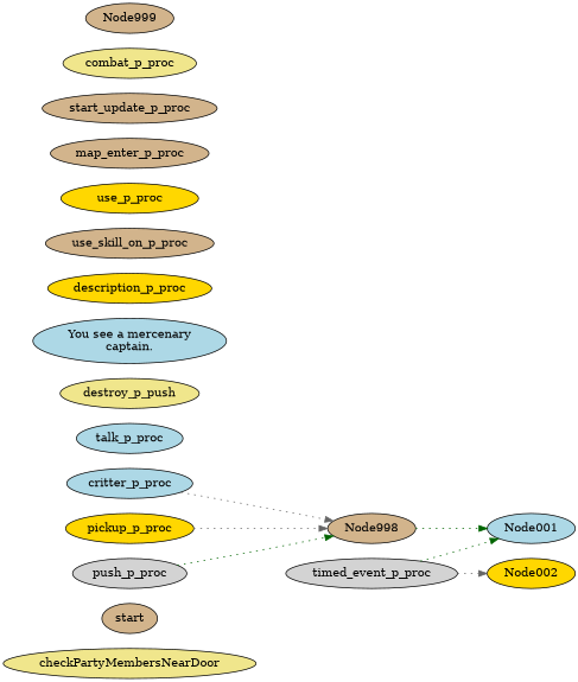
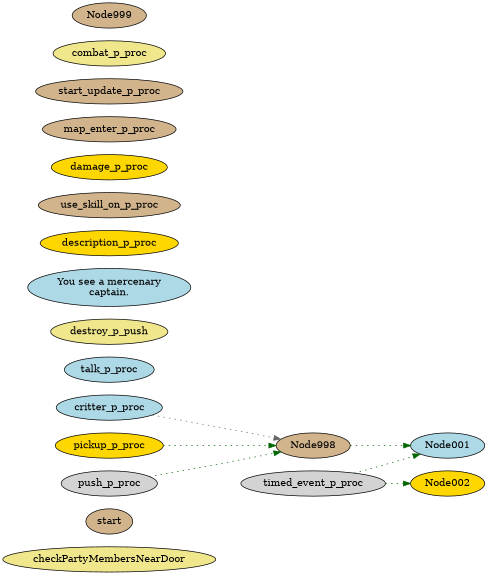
  digraph {
    rankdir=LR
    node [color="#000000" fillcolor=tan style=filled]
    edge [color=darkgreen style=dotted]
    checkPartyMembersNearDoor [fillcolor=khaki]
    start
    critter_p_proc [fillcolor=lightblue]
    Node998
    Node001 [fillcolor=lightblue]
    pickup_p_proc [fillcolor=gold]
    talk_p_proc [fillcolor=lightblue]
    n8 [fillcolor=khaki label=destroy_p_push]
    n9 [fillcolor=lightblue label="You see a mercenary\ncaptain."]
    description_p_proc [fillcolor=gold]
    use_skill_on_p_proc
-   damage_p_proc [fillcolor=gold label=use_p_proc]
+   damage_p_proc [fillcolor=gold]
    map_enter_p_proc
    timed_event_p_proc [fillcolor=lightgrey]
    Node002 [fillcolor=gold]
    n16 [label=start_update_p_proc]
    combat_p_proc [fillcolor=khaki]
    push_p_proc [fillcolor=lightgrey]
    Node999
    critter_p_proc -> Node998 [color=gray40]
    Node998 -> Node001
-   pickup_p_proc -> Node998 [color=gray40]
+   pickup_p_proc -> Node998
    timed_event_p_proc -> Node001
-   timed_event_p_proc -> Node002 [color=gray40]
+   timed_event_p_proc -> Node002
    push_p_proc -> Node998
  }
